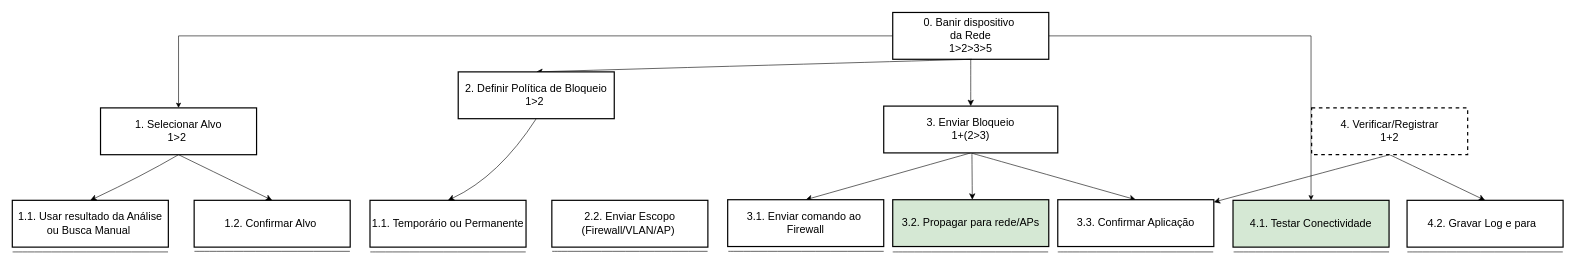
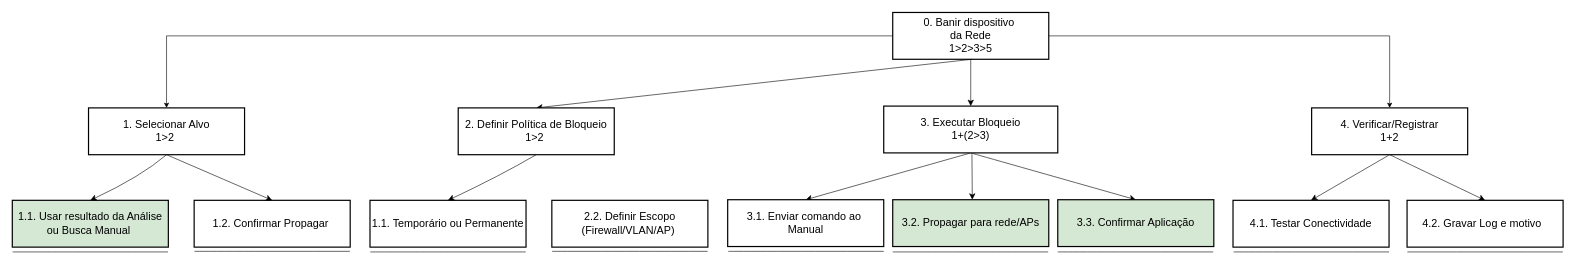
  <mxCell id="0" />
  <mxCell id="1" parent="0" />
  <mxCell id="2" style="edgeStyle=none;curved=1;rounded=0;orthogonalLoop=1;jettySize=auto;html=1;exitX=0.5;exitY=1;exitDx=0;exitDy=0;entryX=0.5;entryY=0;entryDx=0;entryDy=0;fontSize=12;startSize=8;endSize=8;" parent="1" source="5" target="13" edge="1"><mxGeometry relative="1" as="geometry" /></mxCell>
- <mxCell id="3" style="edgeStyle=orthogonalEdgeStyle;rounded=0;orthogonalLoop=1;jettySize=auto;html=1;exitX=1;exitY=0.5;exitDx=0;exitDy=0;" parent="1" source="5" target="23" edge="1"><mxGeometry relative="1" as="geometry" /></mxCell>
+ <mxCell id="3" style="edgeStyle=orthogonalEdgeStyle;rounded=0;orthogonalLoop=1;jettySize=auto;html=1;exitX=1;exitY=0.5;exitDx=0;exitDy=0;entryX=0.5;entryY=0;entryDx=0;entryDy=0;" parent="1" source="5" target="22" edge="1"><mxGeometry relative="1" as="geometry" /></mxCell>
  <mxCell id="4" style="edgeStyle=orthogonalEdgeStyle;rounded=0;orthogonalLoop=1;jettySize=auto;html=1;exitX=0;exitY=0.5;exitDx=0;exitDy=0;entryX=0.5;entryY=0;entryDx=0;entryDy=0;" parent="1" source="5" target="10" edge="1"><mxGeometry relative="1" as="geometry" /></mxCell>
  <mxCell id="5" value="0. Banir dispositivo &#10;da Rede&#10;1&gt;2&gt;3&gt;5" style="whiteSpace=wrap;strokeWidth=2;fontSize=18;" parent="1" vertex="1"><mxGeometry x="1487" y="20" width="260" height="78" as="geometry" /></mxCell>
- <mxCell id="6" value="1.1. Usar resultado da Análise ou Busca Manual " style="whiteSpace=wrap;strokeWidth=2;fontSize=18;" parent="1" vertex="1"><mxGeometry x="20" y="333" width="260" height="78" as="geometry" /></mxCell>
- <mxCell id="7" value="1.2. Confirmar Alvo " style="whiteSpace=wrap;strokeWidth=2;fontSize=18;" parent="1" vertex="1"><mxGeometry x="323" y="333" width="260" height="78" as="geometry" /></mxCell>
+ <mxCell id="6" value="1.1. Usar resultado da Análise ou Busca Manual " style="whiteSpace=wrap;strokeWidth=2;fontSize=18;fillColor=#d5e8d4;" parent="1" vertex="1"><mxGeometry x="20" y="333" width="260" height="78" as="geometry" /></mxCell>
+ <mxCell id="7" value="1.2. Confirmar Propagar " style="whiteSpace=wrap;strokeWidth=2;fontSize=18;" parent="1" vertex="1"><mxGeometry x="323" y="333" width="260" height="78" as="geometry" /></mxCell>
  <mxCell id="8" style="edgeStyle=none;curved=1;rounded=0;orthogonalLoop=1;jettySize=auto;html=1;exitX=0.5;exitY=1;exitDx=0;exitDy=0;entryX=0.5;entryY=0;entryDx=0;entryDy=0;fontSize=12;startSize=8;endSize=8;" parent="1" source="10" target="6" edge="1"><mxGeometry relative="1" as="geometry"><Array as="points"><mxPoint x="235" y="293" /></Array></mxGeometry></mxCell>
  <mxCell id="9" style="edgeStyle=none;curved=1;rounded=0;orthogonalLoop=1;jettySize=auto;html=1;exitX=0.5;exitY=1;exitDx=0;exitDy=0;entryX=0.5;entryY=0;entryDx=0;entryDy=0;fontSize=12;startSize=8;endSize=8;" parent="1" source="10" target="7" edge="1"><mxGeometry relative="1" as="geometry" /></mxCell>
- <mxCell id="10" value="1. Selecionar Alvo&#10;1&gt;2 " style="whiteSpace=wrap;strokeWidth=2;fontSize=18;" parent="1" vertex="1"><mxGeometry x="167" y="179" width="260" height="78" as="geometry" /></mxCell>
+ <mxCell id="10" value="1. Selecionar Alvo&#10;1&gt;2 " style="whiteSpace=wrap;strokeWidth=2;fontSize=18;" parent="1" vertex="1"><mxGeometry x="147" y="179" width="260" height="78" as="geometry" /></mxCell>
  <mxCell id="11" style="edgeStyle=none;curved=1;rounded=0;orthogonalLoop=1;jettySize=auto;html=1;exitX=0.5;exitY=1;exitDx=0;exitDy=0;entryX=0.5;entryY=0;entryDx=0;entryDy=0;fontSize=12;startSize=8;endSize=8;" parent="1" source="13" target="16" edge="1"><mxGeometry relative="1" as="geometry" /></mxCell>
  <mxCell id="12" style="edgeStyle=none;curved=1;rounded=0;orthogonalLoop=1;jettySize=auto;html=1;exitX=0.5;exitY=1;exitDx=0;exitDy=0;entryX=0.5;entryY=0;entryDx=0;entryDy=0;fontSize=12;startSize=8;endSize=8;" parent="1" source="13" target="17" edge="1"><mxGeometry relative="1" as="geometry" /></mxCell>
- <mxCell id="13" value="3. Enviar Bloqueio&#10;1+(2&gt;3)" style="whiteSpace=wrap;strokeWidth=2;fontSize=18;" parent="1" vertex="1"><mxGeometry x="1472" y="176" width="290" height="78" as="geometry" /></mxCell>
+ <mxCell id="13" value="3. Executar Bloqueio&#10;1+(2&gt;3)" style="whiteSpace=wrap;strokeWidth=2;fontSize=18;" parent="1" vertex="1"><mxGeometry x="1472" y="176" width="290" height="78" as="geometry" /></mxCell>
  <mxCell id="14" value="" style="endArrow=none;html=1;rounded=0;fontSize=12;startSize=8;endSize=8;curved=1;" parent="1" edge="1"><mxGeometry width="50" height="50" relative="1" as="geometry"><mxPoint x="20.5" y="419" as="sourcePoint" /><mxPoint x="279.5" y="419" as="targetPoint" /></mxGeometry></mxCell>
  <mxCell id="15" value="" style="endArrow=none;html=1;rounded=0;fontSize=12;startSize=8;endSize=8;curved=1;" parent="1" edge="1"><mxGeometry width="50" height="50" relative="1" as="geometry"><mxPoint x="323.5" y="418" as="sourcePoint" /><mxPoint x="582.5" y="418" as="targetPoint" /></mxGeometry></mxCell>
- <mxCell id="16" value="3.1. Enviar comando ao &#10;Firewall" style="whiteSpace=wrap;strokeWidth=2;fontSize=18;" parent="1" vertex="1"><mxGeometry x="1212" y="332" width="260" height="78" as="geometry" /></mxCell>
- <mxCell id="17" value="3.3. Confirmar Aplicação" style="whiteSpace=wrap;strokeWidth=2;fontSize=18;" parent="1" vertex="1"><mxGeometry x="1762" y="332" width="260" height="78" as="geometry" /></mxCell>
+ <mxCell id="16" value="3.1. Enviar comando ao &#10;Manual" style="whiteSpace=wrap;strokeWidth=2;fontSize=18;" parent="1" vertex="1"><mxGeometry x="1212" y="332" width="260" height="78" as="geometry" /></mxCell>
+ <mxCell id="17" value="3.3. Confirmar Aplicação" style="whiteSpace=wrap;strokeWidth=2;fontSize=18;fillColor=#d5e8d4;" parent="1" vertex="1"><mxGeometry x="1762" y="332" width="260" height="78" as="geometry" /></mxCell>
  <mxCell id="18" value="" style="endArrow=none;html=1;rounded=0;fontSize=12;startSize=8;endSize=8;curved=1;" parent="1" edge="1"><mxGeometry width="50" height="50" relative="1" as="geometry"><mxPoint x="1213" y="418" as="sourcePoint" /><mxPoint x="1472" y="418" as="targetPoint" /></mxGeometry></mxCell>
  <mxCell id="19" value="" style="endArrow=none;html=1;rounded=0;fontSize=12;startSize=8;endSize=8;curved=1;" parent="1" edge="1"><mxGeometry width="50" height="50" relative="1" as="geometry"><mxPoint x="1762" y="419" as="sourcePoint" /><mxPoint x="2021" y="419" as="targetPoint" /></mxGeometry></mxCell>
- <mxCell id="20" style="edgeStyle=none;curved=1;rounded=0;orthogonalLoop=1;jettySize=auto;html=1;exitX=0.5;exitY=1;exitDx=0;exitDy=0;fontSize=12;startSize=8;endSize=8;" parent="1" source="22" target="17" edge="1"><mxGeometry relative="1" as="geometry" /></mxCell>
+ <mxCell id="20" style="edgeStyle=none;curved=1;rounded=0;orthogonalLoop=1;jettySize=auto;html=1;exitX=0.5;exitY=1;exitDx=0;exitDy=0;entryX=0.5;entryY=0;entryDx=0;entryDy=0;fontSize=12;startSize=8;endSize=8;" parent="1" source="22" target="23" edge="1"><mxGeometry relative="1" as="geometry" /></mxCell>
  <mxCell id="21" style="edgeStyle=none;curved=1;rounded=0;orthogonalLoop=1;jettySize=auto;html=1;exitX=0.5;exitY=1;exitDx=0;exitDy=0;entryX=0.5;entryY=0;entryDx=0;entryDy=0;fontSize=12;startSize=8;endSize=8;" parent="1" source="22" target="24" edge="1"><mxGeometry relative="1" as="geometry" /></mxCell>
- <mxCell id="22" value="4. Verificar/Registrar&#10;1+2" style="whiteSpace=wrap;strokeWidth=2;fontSize=18;dashed=1;" parent="1" vertex="1"><mxGeometry x="2185" y="179" width="260" height="78" as="geometry" /></mxCell>
- <mxCell id="23" value="4.1. Testar Conectividade" style="whiteSpace=wrap;strokeWidth=2;fontSize=18;fillColor=#d5e8d4;" parent="1" vertex="1"><mxGeometry x="2054" y="333" width="260" height="78" as="geometry" /></mxCell>
- <mxCell id="24" value="4.2. Gravar Log e para  " style="whiteSpace=wrap;strokeWidth=2;fontSize=18;" parent="1" vertex="1"><mxGeometry x="2344" y="333" width="260" height="78" as="geometry" /></mxCell>
+ <mxCell id="22" value="4. Verificar/Registrar&#10;1+2" style="whiteSpace=wrap;strokeWidth=2;fontSize=18;" parent="1" vertex="1"><mxGeometry x="2185" y="179" width="260" height="78" as="geometry" /></mxCell>
+ <mxCell id="23" value="4.1. Testar Conectividade" style="whiteSpace=wrap;strokeWidth=2;fontSize=18;" parent="1" vertex="1"><mxGeometry x="2054" y="333" width="260" height="78" as="geometry" /></mxCell>
+ <mxCell id="24" value="4.2. Gravar Log e motivo  " style="whiteSpace=wrap;strokeWidth=2;fontSize=18;" parent="1" vertex="1"><mxGeometry x="2344" y="333" width="260" height="78" as="geometry" /></mxCell>
  <mxCell id="25" value="" style="endArrow=none;html=1;rounded=0;fontSize=12;startSize=8;endSize=8;curved=1;" parent="1" edge="1"><mxGeometry width="50" height="50" relative="1" as="geometry"><mxPoint x="2055" y="419" as="sourcePoint" /><mxPoint x="2314" y="419" as="targetPoint" /></mxGeometry></mxCell>
  <mxCell id="26" style="edgeStyle=none;curved=1;rounded=0;orthogonalLoop=1;jettySize=auto;html=1;exitX=0.5;exitY=1;exitDx=0;exitDy=0;fontSize=12;startSize=8;endSize=8;entryX=0.51;entryY=0;entryDx=0;entryDy=0;entryPerimeter=0;" parent="1" target="27" edge="1"><mxGeometry relative="1" as="geometry"><mxPoint x="1619" y="256" as="sourcePoint" /><mxPoint x="1619" y="324" as="targetPoint" /></mxGeometry></mxCell>
  <mxCell id="27" value="3.2. Propagar para rede/APs" style="whiteSpace=wrap;strokeWidth=2;fontSize=18;fillColor=#d5e8d4;" parent="1" vertex="1"><mxGeometry x="1487" y="332" width="260" height="78" as="geometry" /></mxCell>
  <mxCell id="28" value="" style="endArrow=none;html=1;rounded=0;fontSize=12;startSize=8;endSize=8;curved=1;" parent="1" edge="1"><mxGeometry width="50" height="50" relative="1" as="geometry"><mxPoint x="1487" y="419" as="sourcePoint" /><mxPoint x="1746" y="419" as="targetPoint" /></mxGeometry></mxCell>
  <mxCell id="29" style="edgeStyle=none;curved=1;rounded=0;orthogonalLoop=1;jettySize=auto;html=1;exitX=0.5;exitY=1;exitDx=0;exitDy=0;fontSize=12;startSize=8;endSize=8;entryX=0.5;entryY=0;entryDx=0;entryDy=0;" parent="1" target="33" edge="1"><mxGeometry relative="1" as="geometry"><mxPoint x="1619" y="98" as="sourcePoint" /><mxPoint x="1100" y="192" as="targetPoint" /></mxGeometry></mxCell>
  <mxCell id="30" value="1.1. Temporário ou Permanente" style="whiteSpace=wrap;strokeWidth=2;fontSize=18;" parent="1" vertex="1"><mxGeometry x="616" y="333" width="260" height="78" as="geometry" /></mxCell>
- <mxCell id="31" value="2.2. Enviar Escopo (Firewall/VLAN/AP) " style="whiteSpace=wrap;strokeWidth=2;fontSize=18;" parent="1" vertex="1"><mxGeometry x="919" y="333" width="260" height="78" as="geometry" /></mxCell>
+ <mxCell id="31" value="2.2. Definir Escopo (Firewall/VLAN/AP) " style="whiteSpace=wrap;strokeWidth=2;fontSize=18;" parent="1" vertex="1"><mxGeometry x="919" y="333" width="260" height="78" as="geometry" /></mxCell>
  <mxCell id="32" style="edgeStyle=none;curved=1;rounded=0;orthogonalLoop=1;jettySize=auto;html=1;exitX=0.5;exitY=1;exitDx=0;exitDy=0;entryX=0.5;entryY=0;entryDx=0;entryDy=0;fontSize=12;startSize=8;endSize=8;" parent="1" source="33" target="30" edge="1"><mxGeometry relative="1" as="geometry"><Array as="points"><mxPoint x="831" y="293" /></Array></mxGeometry></mxCell>
- <mxCell id="33" value="2. Definir Política de Bloqueio&#10;1&gt;2 " style="whiteSpace=wrap;strokeWidth=2;fontSize=18;" parent="1" vertex="1"><mxGeometry x="763" y="119" width="260" height="78" as="geometry" /></mxCell>
+ <mxCell id="33" value="2. Definir Política de Bloqueio&#10;1&gt;2 " style="whiteSpace=wrap;strokeWidth=2;fontSize=18;" parent="1" vertex="1"><mxGeometry x="763" y="179" width="260" height="78" as="geometry" /></mxCell>
  <mxCell id="34" value="" style="endArrow=none;html=1;rounded=0;fontSize=12;startSize=8;endSize=8;curved=1;" parent="1" edge="1"><mxGeometry width="50" height="50" relative="1" as="geometry"><mxPoint x="616.5" y="419" as="sourcePoint" /><mxPoint x="875.5" y="419" as="targetPoint" /></mxGeometry></mxCell>
  <mxCell id="35" value="" style="endArrow=none;html=1;rounded=0;fontSize=12;startSize=8;endSize=8;curved=1;" parent="1" edge="1"><mxGeometry width="50" height="50" relative="1" as="geometry"><mxPoint x="919.5" y="418" as="sourcePoint" /><mxPoint x="1178.5" y="418" as="targetPoint" /></mxGeometry></mxCell>
  <mxCell id="36" value="" style="endArrow=none;html=1;rounded=0;fontSize=12;startSize=8;endSize=8;curved=1;" parent="1" edge="1"><mxGeometry width="50" height="50" relative="1" as="geometry"><mxPoint x="2344.5" y="419" as="sourcePoint" /><mxPoint x="2603.5" y="419" as="targetPoint" /></mxGeometry></mxCell>
